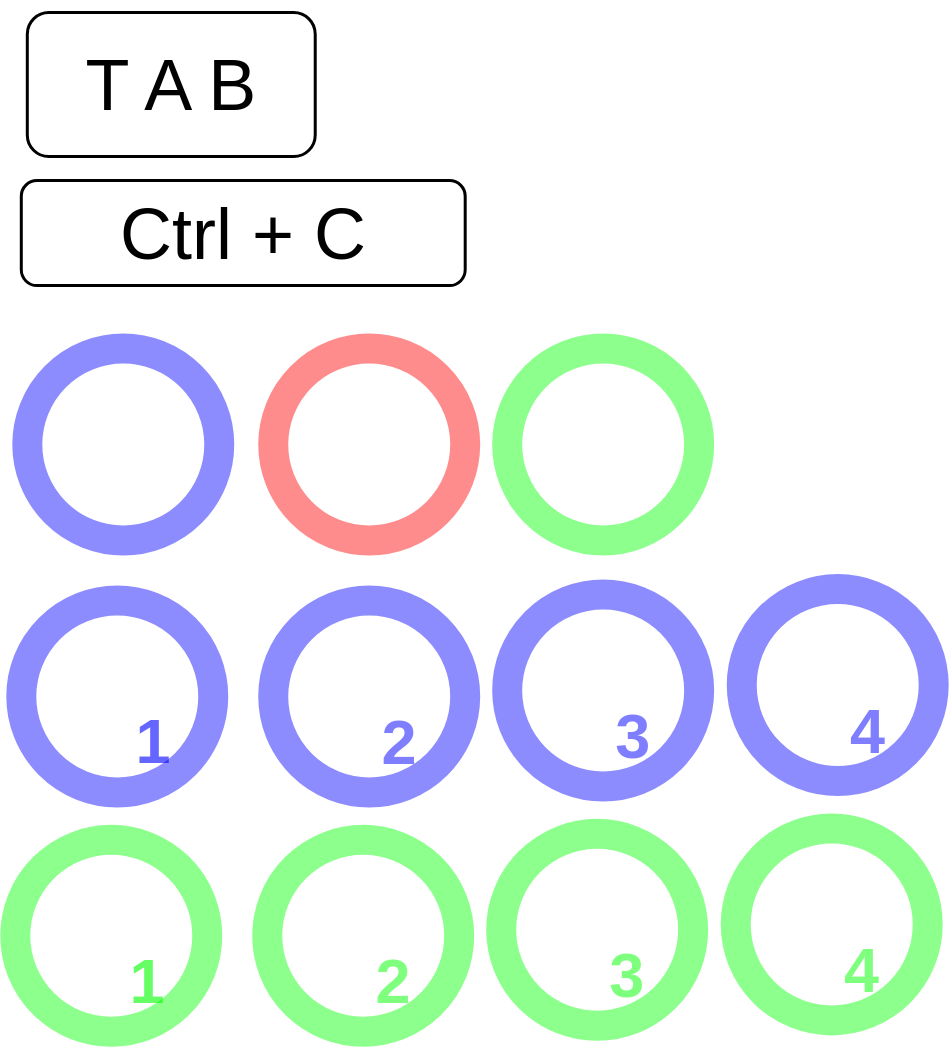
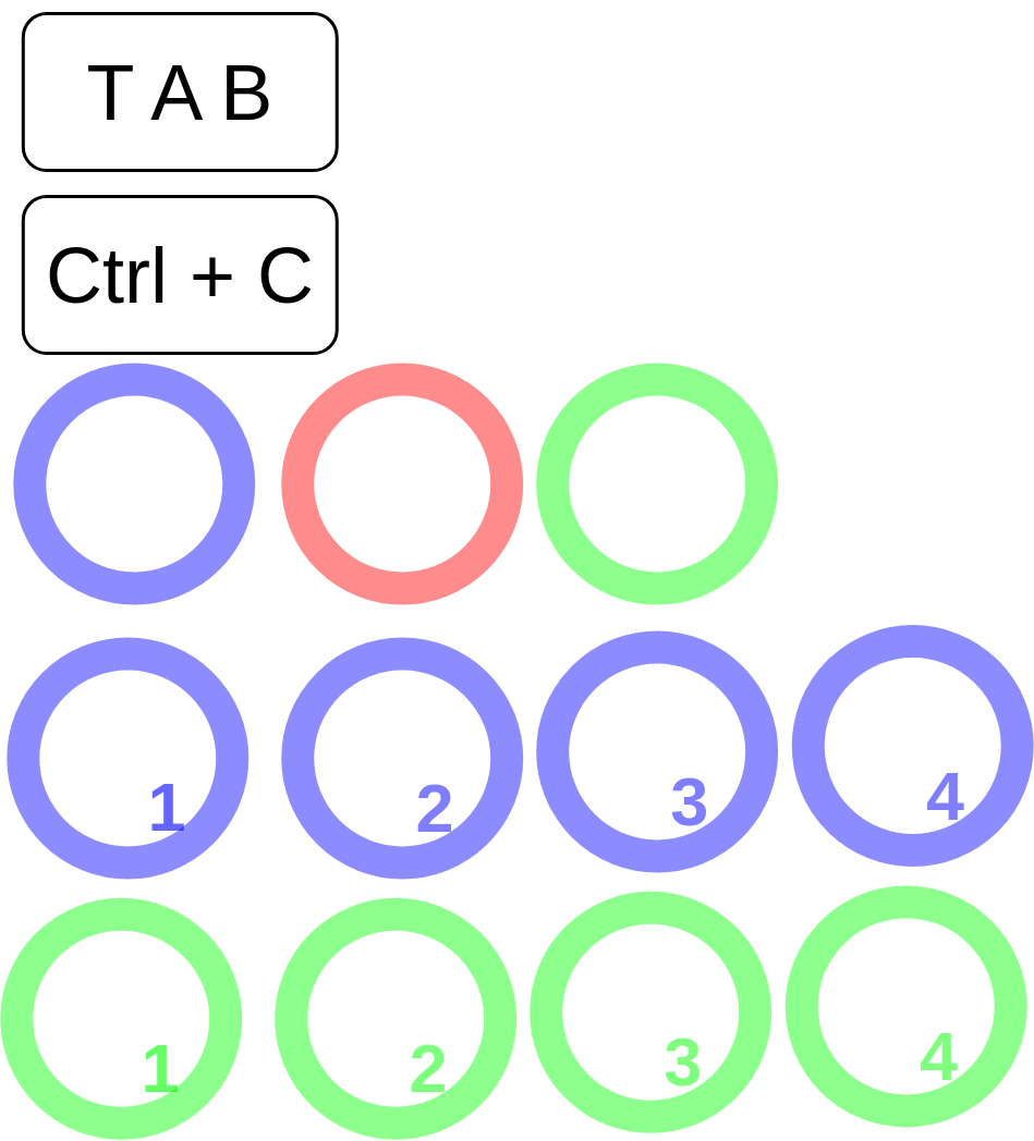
  <mxCell id="0" />
  <mxCell id="1" parent="0" />
- <mxCell id="2" value="&lt;font style=&quot;font-size: 120px;&quot;&gt;T A B&lt;/font&gt;" style="rounded=1;whiteSpace=wrap;html=1;fontSize=100;verticalAlign=middle;horizontal=1;align=center;labelPosition=center;verticalLabelPosition=middle;strokeWidth=5;fillColor=none;" parent="1" vertex="1"><mxGeometry x="40" y="20" width="480" height="240" as="geometry" /></mxCell>
- <mxCell id="3" value="&lt;span style=&quot;font-size: 120px;&quot;&gt;Ctrl + C&lt;/span&gt;" style="rounded=1;whiteSpace=wrap;html=1;fontSize=100;verticalAlign=middle;horizontal=1;align=center;labelPosition=center;verticalLabelPosition=middle;strokeWidth=5;fillColor=none;" parent="1" vertex="1"><mxGeometry x="30" y="300" width="740" height="175" as="geometry" /></mxCell>
+ <mxCell id="2" value="&lt;font style=&quot;font-size: 120px;&quot;&gt;T A B&lt;/font&gt;" style="rounded=1;whiteSpace=wrap;html=1;fontSize=100;verticalAlign=middle;horizontal=1;align=center;labelPosition=center;verticalLabelPosition=middle;strokeWidth=5;fillColor=none;" parent="1" vertex="1"><mxGeometry x="30" y="20" width="480" height="240" as="geometry" /></mxCell>
+ <mxCell id="3" value="&lt;span style=&quot;font-size: 120px;&quot;&gt;Ctrl + C&lt;/span&gt;" style="rounded=1;whiteSpace=wrap;html=1;fontSize=100;verticalAlign=middle;horizontal=1;align=center;labelPosition=center;verticalLabelPosition=middle;strokeWidth=5;fillColor=none;" parent="1" vertex="1"><mxGeometry x="30" y="300" width="480" height="240" as="geometry" /></mxCell>
  <mxCell id="4" value="" style="ellipse;whiteSpace=wrap;html=1;aspect=fixed;fillColor=none;strokeWidth=50;strokeColor=#0000FF;opacity=45;" parent="1" vertex="1"><mxGeometry x="40" y="580" width="320" height="320" as="geometry" /></mxCell>
  <mxCell id="5" value="" style="ellipse;whiteSpace=wrap;html=1;aspect=fixed;fillColor=none;strokeWidth=50;strokeColor=#FF0000;opacity=45;" parent="1" vertex="1"><mxGeometry x="450" y="580" width="320" height="320" as="geometry" /></mxCell>
  <mxCell id="6" value="" style="ellipse;whiteSpace=wrap;html=1;aspect=fixed;fillColor=none;strokeWidth=50;strokeColor=#00FF00;opacity=45;" parent="1" vertex="1"><mxGeometry x="840" y="580" width="320" height="320" as="geometry" /></mxCell>
  <mxCell id="7" value="" style="ellipse;whiteSpace=wrap;html=1;aspect=fixed;fillColor=none;strokeWidth=50;strokeColor=#0000FF;opacity=45;" parent="1" vertex="1"><mxGeometry x="30" y="1000" width="320" height="320" as="geometry" /></mxCell>
  <mxCell id="8" value="1" style="text;html=1;strokeColor=none;fillColor=none;align=center;verticalAlign=middle;whiteSpace=wrap;rounded=0;fontSize=105;fontColor=#0000FF;textOpacity=60;fontStyle=1" parent="1" vertex="1"><mxGeometry x="170" y="1170" width="160" height="130" as="geometry" /></mxCell>
  <mxCell id="9" value="" style="ellipse;whiteSpace=wrap;html=1;aspect=fixed;fillColor=none;strokeWidth=50;strokeColor=#0000FF;opacity=45;" parent="1" vertex="1"><mxGeometry x="450" y="1000" width="320" height="320" as="geometry" /></mxCell>
  <mxCell id="10" value="2" style="text;html=1;strokeColor=none;fillColor=none;align=center;verticalAlign=middle;whiteSpace=wrap;rounded=0;fontSize=105;fontColor=#0000FF;textOpacity=50;fontStyle=1" parent="1" vertex="1"><mxGeometry x="580" y="1171" width="160" height="130" as="geometry" /></mxCell>
  <mxCell id="11" value="" style="ellipse;whiteSpace=wrap;html=1;aspect=fixed;fillColor=none;strokeWidth=50;strokeColor=#0000FF;opacity=45;" parent="1" vertex="1"><mxGeometry x="840" y="990" width="320" height="320" as="geometry" /></mxCell>
  <mxCell id="12" value="3" style="text;html=1;strokeColor=none;fillColor=none;align=center;verticalAlign=middle;whiteSpace=wrap;rounded=0;fontSize=105;fontColor=#0000FF;textOpacity=50;fontStyle=1" parent="1" vertex="1"><mxGeometry x="970" y="1161" width="160" height="130" as="geometry" /></mxCell>
  <mxCell id="13" value="" style="ellipse;whiteSpace=wrap;html=1;aspect=fixed;fillColor=none;strokeWidth=50;strokeColor=#0000FF;opacity=45;" parent="1" vertex="1"><mxGeometry x="1231" y="981" width="320" height="320" as="geometry" /></mxCell>
  <mxCell id="14" value="4" style="text;html=1;strokeColor=none;fillColor=none;align=center;verticalAlign=middle;whiteSpace=wrap;rounded=0;fontSize=105;fontColor=#0000FF;textOpacity=50;fontStyle=1" parent="1" vertex="1"><mxGeometry x="1361" y="1152" width="160" height="130" as="geometry" /></mxCell>
  <mxCell id="15" value="" style="ellipse;whiteSpace=wrap;html=1;aspect=fixed;fillColor=none;strokeWidth=50;strokeColor=#00FF00;opacity=45;" vertex="1" parent="1"><mxGeometry x="20" y="1399" width="320" height="320" as="geometry" /></mxCell>
  <mxCell id="16" value="1" style="text;html=1;strokeColor=none;fillColor=none;align=center;verticalAlign=middle;whiteSpace=wrap;rounded=0;fontSize=105;fontColor=#00FF00;textOpacity=60;fontStyle=1" vertex="1" parent="1"><mxGeometry x="160" y="1569" width="160" height="130" as="geometry" /></mxCell>
  <mxCell id="17" value="" style="ellipse;whiteSpace=wrap;html=1;aspect=fixed;fillColor=none;strokeWidth=50;strokeColor=#00FF00;opacity=45;" vertex="1" parent="1"><mxGeometry x="440" y="1399" width="320" height="320" as="geometry" /></mxCell>
  <mxCell id="18" value="2" style="text;html=1;strokeColor=none;fillColor=none;align=center;verticalAlign=middle;whiteSpace=wrap;rounded=0;fontSize=105;fontColor=#00FF00;textOpacity=50;fontStyle=1" vertex="1" parent="1"><mxGeometry x="570" y="1570" width="160" height="130" as="geometry" /></mxCell>
  <mxCell id="19" value="" style="ellipse;whiteSpace=wrap;html=1;aspect=fixed;fillColor=none;strokeWidth=50;strokeColor=#00FF00;opacity=45;" vertex="1" parent="1"><mxGeometry x="830" y="1389" width="320" height="320" as="geometry" /></mxCell>
  <mxCell id="20" value="3" style="text;html=1;strokeColor=none;fillColor=none;align=center;verticalAlign=middle;whiteSpace=wrap;rounded=0;fontSize=105;fontColor=#00FF00;textOpacity=50;fontStyle=1" vertex="1" parent="1"><mxGeometry x="960" y="1560" width="160" height="130" as="geometry" /></mxCell>
  <mxCell id="21" value="" style="ellipse;whiteSpace=wrap;html=1;aspect=fixed;fillColor=none;strokeWidth=50;strokeColor=#00FF00;opacity=45;" vertex="1" parent="1"><mxGeometry x="1221" y="1380" width="320" height="320" as="geometry" /></mxCell>
  <mxCell id="22" value="4" style="text;html=1;strokeColor=none;fillColor=none;align=center;verticalAlign=middle;whiteSpace=wrap;rounded=0;fontSize=105;fontColor=#00FF00;textOpacity=50;fontStyle=1" vertex="1" parent="1"><mxGeometry x="1351" y="1551" width="160" height="130" as="geometry" /></mxCell>
